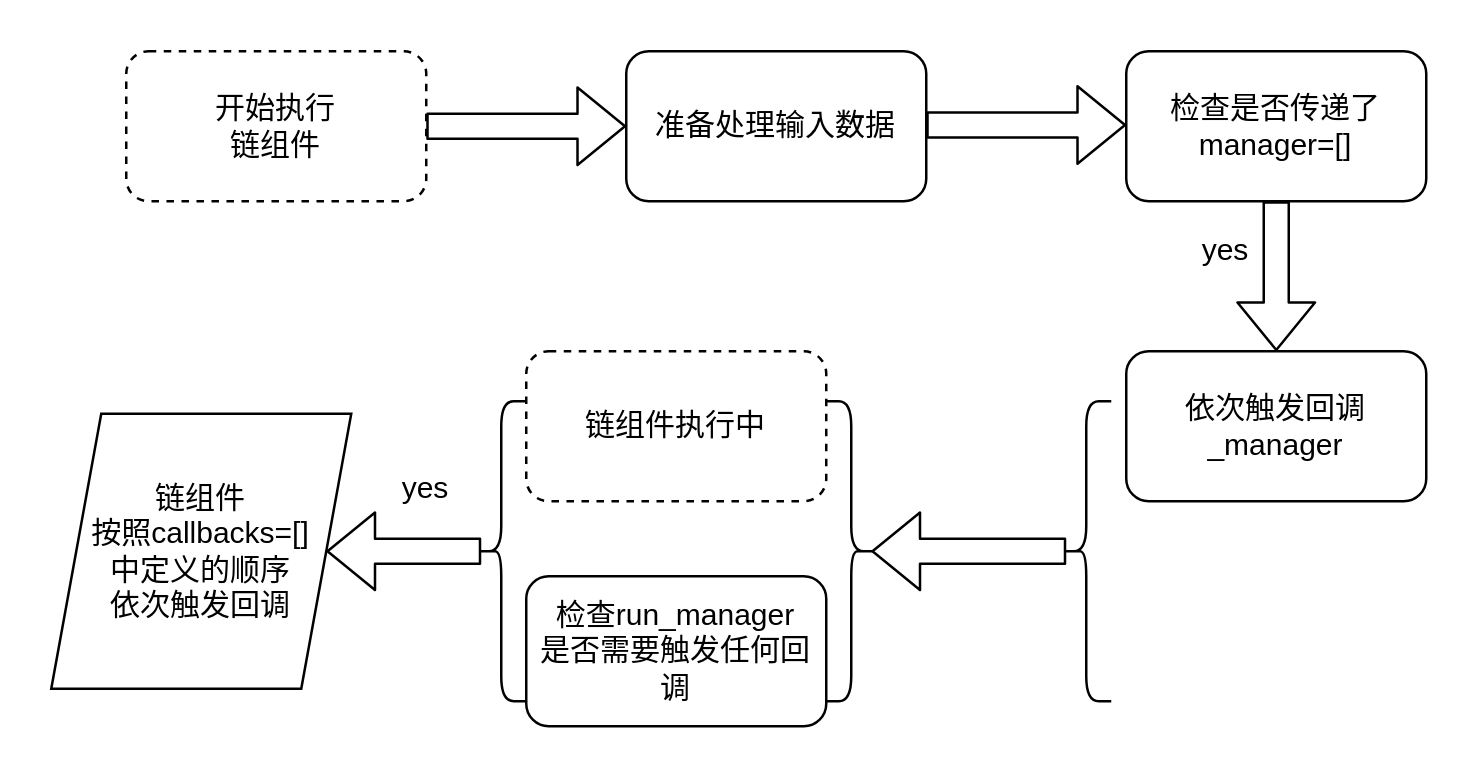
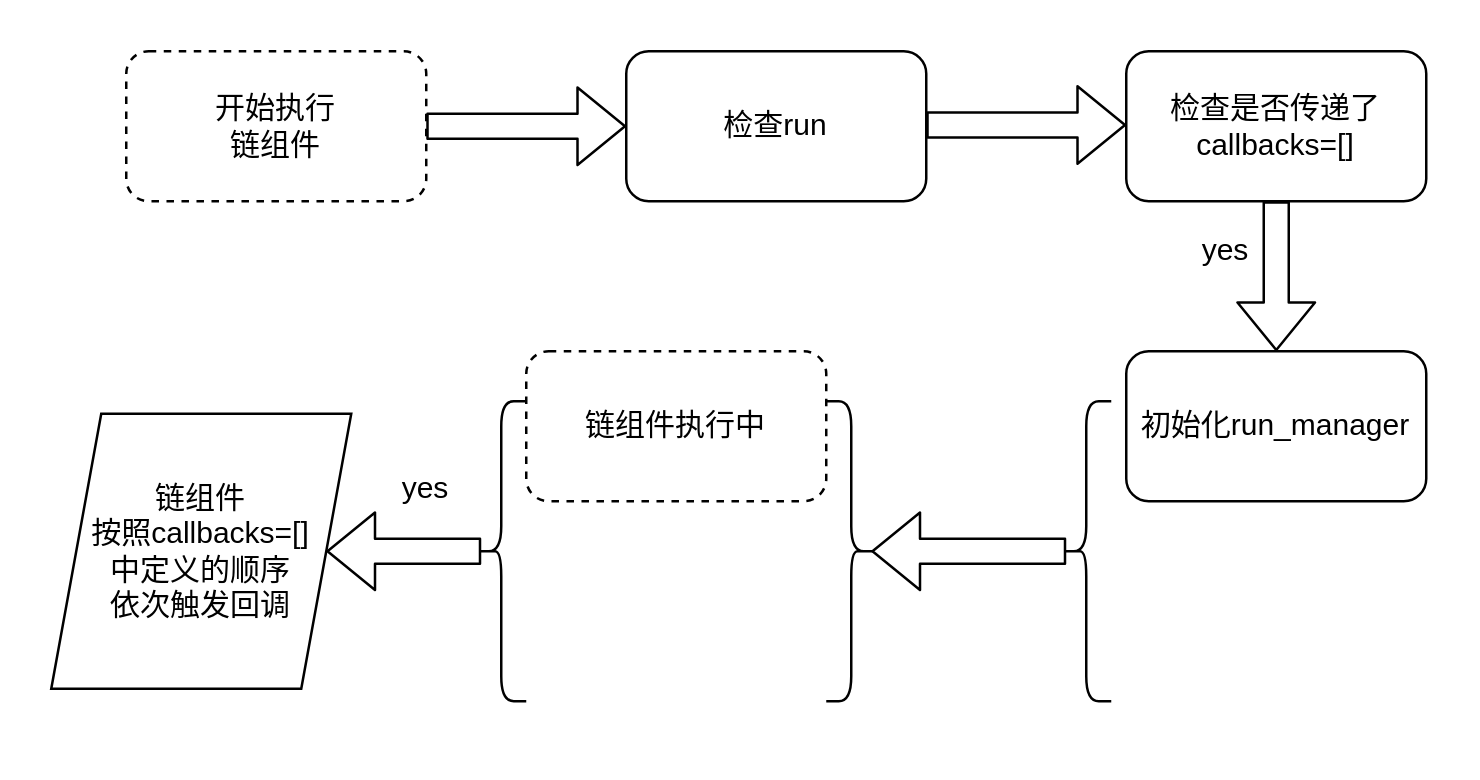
  <mxCell id="0" />
  <mxCell id="1" parent="0" />
  <mxCell id="2" value="开始执行&lt;br&gt;链组件" style="rounded=1;whiteSpace=wrap;html=1;dashed=1;" vertex="1" parent="1"><mxGeometry x="50" y="20" width="120" height="60" as="geometry" /></mxCell>
- <mxCell id="3" value="准备处理输入数据" style="rounded=1;whiteSpace=wrap;html=1;" vertex="1" parent="1"><mxGeometry x="250" y="20" width="120" height="60" as="geometry" /></mxCell>
+ <mxCell id="3" value="检查run" style="rounded=1;whiteSpace=wrap;html=1;" vertex="1" parent="1"><mxGeometry x="250" y="20" width="120" height="60" as="geometry" /></mxCell>
  <mxCell id="4" value="" style="shape=flexArrow;endArrow=classic;html=1;exitX=1;exitY=0.5;exitDx=0;exitDy=0;entryX=0;entryY=0.5;entryDx=0;entryDy=0;" edge="1" parent="1" source="2" target="3"><mxGeometry width="50" height="50" relative="1" as="geometry"><mxPoint x="210" y="200" as="sourcePoint" /><mxPoint x="260" y="150" as="targetPoint" /></mxGeometry></mxCell>
  <mxCell id="5" value="" style="shape=flexArrow;endArrow=classic;html=1;exitX=1;exitY=0.5;exitDx=0;exitDy=0;entryX=0;entryY=0.5;entryDx=0;entryDy=0;" edge="1" parent="1"><mxGeometry width="50" height="50" relative="1" as="geometry"><mxPoint x="370" y="49.5" as="sourcePoint" /><mxPoint x="450" y="49.5" as="targetPoint" /></mxGeometry></mxCell>
- <mxCell id="6" value="检查是否传递了&lt;br&gt;manager=[]" style="rounded=1;whiteSpace=wrap;html=1;" vertex="1" parent="1"><mxGeometry x="450" y="20" width="120" height="60" as="geometry" /></mxCell>
+ <mxCell id="6" value="检查是否传递了&lt;br&gt;callbacks=[]" style="rounded=1;whiteSpace=wrap;html=1;" vertex="1" parent="1"><mxGeometry x="450" y="20" width="120" height="60" as="geometry" /></mxCell>
  <mxCell id="7" value="" style="shape=flexArrow;endArrow=classic;html=1;exitX=0.5;exitY=1;exitDx=0;exitDy=0;" edge="1" parent="1" source="6"><mxGeometry width="50" height="50" relative="1" as="geometry"><mxPoint x="500" y="240" as="sourcePoint" /><mxPoint x="510" y="140" as="targetPoint" /></mxGeometry></mxCell>
- <mxCell id="8" value="依次触发回调_manager" style="rounded=1;whiteSpace=wrap;html=1;" vertex="1" parent="1"><mxGeometry x="450" y="140" width="120" height="60" as="geometry" /></mxCell>
+ <mxCell id="8" value="初始化run_manager" style="rounded=1;whiteSpace=wrap;html=1;" vertex="1" parent="1"><mxGeometry x="450" y="140" width="120" height="60" as="geometry" /></mxCell>
  <mxCell id="9" value="" style="shape=curlyBracket;whiteSpace=wrap;html=1;rounded=1;labelPosition=left;verticalLabelPosition=middle;align=right;verticalAlign=middle;" vertex="1" parent="1"><mxGeometry x="424" y="160" width="20" height="120" as="geometry" /></mxCell>
  <mxCell id="10" value="" style="shape=flexArrow;endArrow=classic;html=1;exitX=0.1;exitY=0.5;exitDx=0;exitDy=0;exitPerimeter=0;entryX=0.1;entryY=0.5;entryDx=0;entryDy=0;entryPerimeter=0;" edge="1" parent="1" source="9" target="12"><mxGeometry width="50" height="50" relative="1" as="geometry"><mxPoint x="290" y="260" as="sourcePoint" /><mxPoint x="370" y="220" as="targetPoint" /></mxGeometry></mxCell>
  <mxCell id="11" value="链组件执行中" style="rounded=1;whiteSpace=wrap;html=1;dashed=1;" vertex="1" parent="1"><mxGeometry x="210" y="140" width="120" height="60" as="geometry" /></mxCell>
  <mxCell id="12" value="" style="shape=curlyBracket;whiteSpace=wrap;html=1;rounded=1;flipH=1;labelPosition=right;verticalLabelPosition=middle;align=left;verticalAlign=middle;size=0.5;" vertex="1" parent="1"><mxGeometry x="330" y="160" width="20" height="120" as="geometry" /></mxCell>
- <mxCell id="13" value="检查run_manager&lt;br&gt;是否需要触发任何回调" style="rounded=1;whiteSpace=wrap;html=1;" vertex="1" parent="1"><mxGeometry x="210" y="230" width="120" height="60" as="geometry" /></mxCell>
  <mxCell id="14" value="yes" style="text;html=1;strokeColor=none;fillColor=none;align=center;verticalAlign=middle;whiteSpace=wrap;rounded=0;" vertex="1" parent="1"><mxGeometry x="460" y="80" width="60" height="40" as="geometry" /></mxCell>
  <mxCell id="15" value="" style="shape=curlyBracket;whiteSpace=wrap;html=1;rounded=1;labelPosition=left;verticalLabelPosition=middle;align=right;verticalAlign=middle;" vertex="1" parent="1"><mxGeometry x="190" y="160" width="20" height="120" as="geometry" /></mxCell>
  <mxCell id="16" value="" style="shape=flexArrow;endArrow=classic;html=1;exitX=0.1;exitY=0.5;exitDx=0;exitDy=0;exitPerimeter=0;" edge="1" parent="1" source="15"><mxGeometry width="50" height="50" relative="1" as="geometry"><mxPoint x="50" y="220" as="sourcePoint" /><mxPoint x="130" y="220" as="targetPoint" /></mxGeometry></mxCell>
  <mxCell id="17" value="yes" style="text;html=1;strokeColor=none;fillColor=none;align=center;verticalAlign=middle;whiteSpace=wrap;rounded=0;" vertex="1" parent="1"><mxGeometry x="140" y="180" width="60" height="30" as="geometry" /></mxCell>
  <mxCell id="18" value="链组件&lt;br&gt;按照callbacks=[]&lt;br&gt;中定义的顺序&lt;br&gt;依次触发回调" style="shape=parallelogram;perimeter=parallelogramPerimeter;whiteSpace=wrap;html=1;fixedSize=1;" vertex="1" parent="1"><mxGeometry x="20" y="165" width="120" height="110" as="geometry" /></mxCell>
